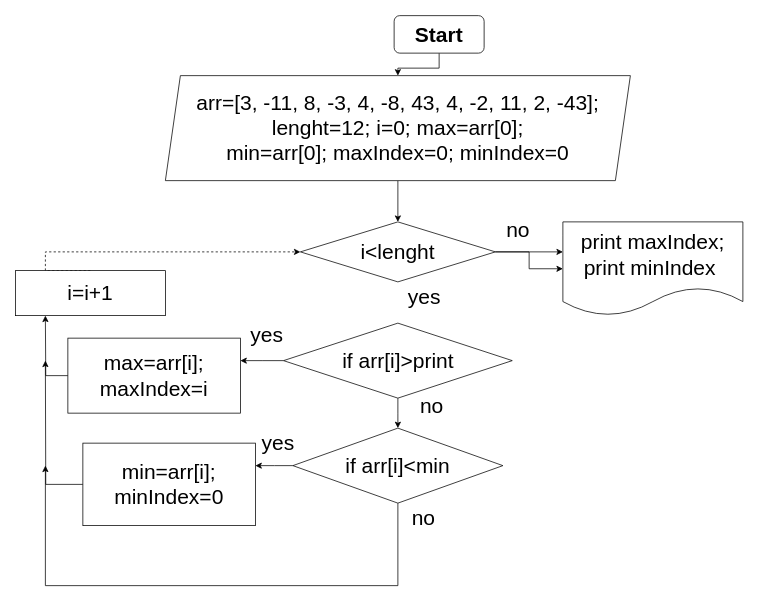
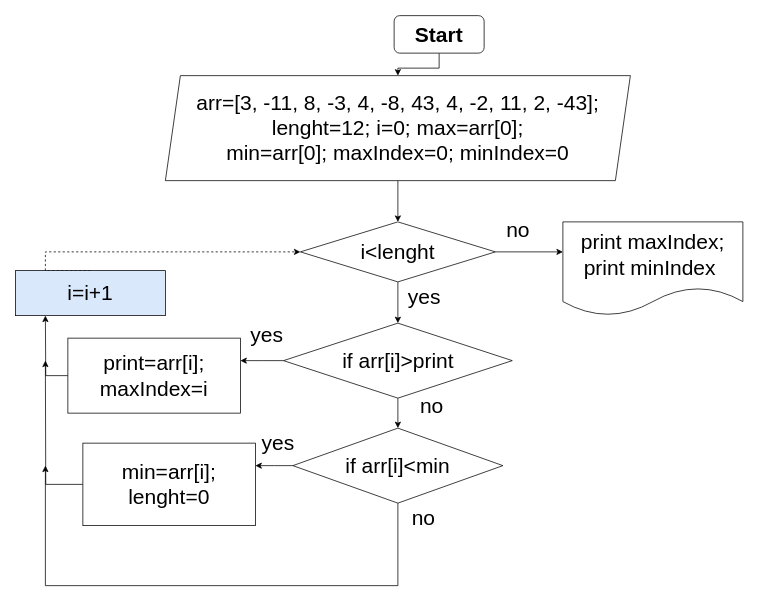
  <mxCell id="0" />
  <mxCell id="1" parent="0" />
  <mxCell id="2" style="edgeStyle=orthogonalEdgeStyle;rounded=0;orthogonalLoop=1;jettySize=auto;html=1;fontSize=28;" edge="1" parent="1" source="3" target="5"><mxGeometry relative="1" as="geometry"><mxPoint x="530" y="100" as="targetPoint" /></mxGeometry></mxCell>
  <mxCell id="3" value="&lt;font style=&quot;font-size: 28px;&quot;&gt;&lt;b&gt;Start&lt;/b&gt;&lt;/font&gt;" style="rounded=1;whiteSpace=wrap;html=1;" vertex="1" parent="1"><mxGeometry x="525" y="20" width="120" height="50" as="geometry" /></mxCell>
  <mxCell id="4" style="edgeStyle=orthogonalEdgeStyle;rounded=0;orthogonalLoop=1;jettySize=auto;html=1;fontSize=28;entryX=0.5;entryY=0;entryDx=0;entryDy=0;" edge="1" parent="1" source="5" target="8"><mxGeometry relative="1" as="geometry"><mxPoint x="530" y="300" as="targetPoint" /></mxGeometry></mxCell>
  <mxCell id="5" value="arr=[3, -11, 8, -3, 4, -8, 43, 4, -2, 11, 2, -43];&lt;br&gt;lenght=12; i=0; max=arr[0];&lt;br&gt;min=arr[0]; maxIndex=0; minIndex=0" style="shape=parallelogram;perimeter=parallelogramPerimeter;whiteSpace=wrap;html=1;fixedSize=1;fontSize=28;" vertex="1" parent="1"><mxGeometry x="220" y="100" width="620" height="140" as="geometry" /></mxCell>
  <mxCell id="6" style="edgeStyle=orthogonalEdgeStyle;rounded=0;orthogonalLoop=1;jettySize=auto;html=1;fontSize=28;" edge="1" parent="1" source="8"><mxGeometry relative="1" as="geometry"><mxPoint x="750" y="335" as="targetPoint" /></mxGeometry></mxCell>
- <mxCell id="7" style="edgeStyle=orthogonalEdgeStyle;rounded=0;orthogonalLoop=1;jettySize=auto;html=1;fontSize=28;" edge="1" parent="1" source="8" target="10"><mxGeometry relative="1" as="geometry"><mxPoint x="530" y="445" as="targetPoint" /></mxGeometry></mxCell>
+ <mxCell id="7" style="edgeStyle=orthogonalEdgeStyle;rounded=0;orthogonalLoop=1;jettySize=auto;html=1;fontSize=28;entryX=0.5;entryY=0;entryDx=0;entryDy=0;" edge="1" parent="1" source="8" target="14"><mxGeometry relative="1" as="geometry"><mxPoint x="530" y="445" as="targetPoint" /></mxGeometry></mxCell>
  <mxCell id="8" value="i&amp;lt;lenght" style="rhombus;whiteSpace=wrap;html=1;fontSize=28;" vertex="1" parent="1"><mxGeometry x="400" y="295" width="260" height="80" as="geometry" /></mxCell>
  <mxCell id="9" value="no" style="text;html=1;align=center;verticalAlign=middle;resizable=0;points=[];autosize=1;strokeColor=none;fillColor=none;fontSize=28;" vertex="1" parent="1"><mxGeometry x="665" y="280" width="50" height="50" as="geometry" /></mxCell>
  <mxCell id="10" value="print maxIndex;&lt;br&gt;print minIndex&amp;nbsp;" style="shape=document;whiteSpace=wrap;html=1;boundedLbl=1;fontSize=28;" vertex="1" parent="1"><mxGeometry x="750" y="295" width="240" height="125" as="geometry" /></mxCell>
  <mxCell id="11" value="yes" style="text;html=1;align=center;verticalAlign=middle;resizable=0;points=[];autosize=1;strokeColor=none;fillColor=none;fontSize=28;" vertex="1" parent="1"><mxGeometry x="530" y="370" width="70" height="50" as="geometry" /></mxCell>
  <mxCell id="12" style="edgeStyle=orthogonalEdgeStyle;rounded=0;orthogonalLoop=1;jettySize=auto;html=1;fontSize=28;" edge="1" parent="1" source="14"><mxGeometry relative="1" as="geometry"><mxPoint x="320" y="480" as="targetPoint" /><Array as="points"><mxPoint x="350" y="480" /></Array></mxGeometry></mxCell>
  <mxCell id="13" style="edgeStyle=orthogonalEdgeStyle;rounded=0;orthogonalLoop=1;jettySize=auto;html=1;entryX=0.5;entryY=0;entryDx=0;entryDy=0;fontSize=28;" edge="1" parent="1" source="14"><mxGeometry relative="1" as="geometry"><mxPoint x="530" y="570" as="targetPoint" /></mxGeometry></mxCell>
  <mxCell id="14" value="if arr[i]&amp;gt;print" style="rhombus;whiteSpace=wrap;html=1;fontSize=28;" vertex="1" parent="1"><mxGeometry x="377.5" y="430" width="305" height="100" as="geometry" /></mxCell>
  <mxCell id="15" value="yes" style="text;html=1;align=center;verticalAlign=middle;resizable=0;points=[];autosize=1;strokeColor=none;fillColor=none;fontSize=28;" vertex="1" parent="1"><mxGeometry x="320" y="420" width="70" height="50" as="geometry" /></mxCell>
  <mxCell id="16" style="edgeStyle=orthogonalEdgeStyle;rounded=0;orthogonalLoop=1;jettySize=auto;html=1;entryX=0;entryY=0.5;entryDx=0;entryDy=0;fontSize=28;exitX=0.5;exitY=0;exitDx=0;exitDy=0;dashed=1;" edge="1" parent="1" source="21" target="8"><mxGeometry relative="1" as="geometry"><mxPoint x="270" y="420" as="sourcePoint" /><Array as="points"><mxPoint x="60" y="360" /><mxPoint x="60" y="335" /></Array></mxGeometry></mxCell>
  <mxCell id="17" value="no" style="text;html=1;align=center;verticalAlign=middle;resizable=0;points=[];autosize=1;strokeColor=none;fillColor=none;fontSize=28;" vertex="1" parent="1"><mxGeometry x="550" y="515" width="50" height="50" as="geometry" /></mxCell>
  <mxCell id="18" style="edgeStyle=orthogonalEdgeStyle;rounded=0;orthogonalLoop=1;jettySize=auto;html=1;fontSize=28;" edge="1" parent="1" source="20"><mxGeometry relative="1" as="geometry"><mxPoint x="340" y="620" as="targetPoint" /></mxGeometry></mxCell>
  <mxCell id="19" style="edgeStyle=orthogonalEdgeStyle;rounded=0;orthogonalLoop=1;jettySize=auto;html=1;fontSize=28;exitX=0.5;exitY=1;exitDx=0;exitDy=0;" edge="1" parent="1" source="20"><mxGeometry relative="1" as="geometry"><mxPoint x="60" y="620" as="targetPoint" /><Array as="points"><mxPoint x="530" y="780" /><mxPoint x="60" y="780" /></Array></mxGeometry></mxCell>
  <mxCell id="20" value="if arr[i]&amp;lt;min" style="rhombus;whiteSpace=wrap;html=1;fontSize=28;" vertex="1" parent="1"><mxGeometry x="390" y="570" width="280" height="100" as="geometry" /></mxCell>
- <mxCell id="21" value="i=i+1" style="rounded=0;whiteSpace=wrap;html=1;fontSize=28;" vertex="1" parent="1"><mxGeometry x="20" y="360" width="200" height="60" as="geometry" /></mxCell>
+ <mxCell id="21" value="i=i+1" style="rounded=0;whiteSpace=wrap;html=1;fontSize=28;fillColor=#dae8fc;" vertex="1" parent="1"><mxGeometry x="20" y="360" width="200" height="60" as="geometry" /></mxCell>
  <mxCell id="22" style="edgeStyle=orthogonalEdgeStyle;rounded=0;orthogonalLoop=1;jettySize=auto;html=1;fontSize=28;exitX=0;exitY=0.5;exitDx=0;exitDy=0;" edge="1" parent="1" source="23"><mxGeometry relative="1" as="geometry"><mxPoint x="60" y="420" as="targetPoint" /></mxGeometry></mxCell>
- <mxCell id="23" value="max=arr[i];&lt;br&gt;maxIndex=i" style="rounded=0;whiteSpace=wrap;html=1;fontSize=28;" vertex="1" parent="1"><mxGeometry x="90" y="450" width="230" height="100" as="geometry" /></mxCell>
+ <mxCell id="23" value="print=arr[i];&lt;br&gt;maxIndex=i" style="rounded=0;whiteSpace=wrap;html=1;fontSize=28;" vertex="1" parent="1"><mxGeometry x="90" y="450" width="230" height="100" as="geometry" /></mxCell>
  <mxCell id="24" value="yes" style="text;html=1;align=center;verticalAlign=middle;resizable=0;points=[];autosize=1;strokeColor=none;fillColor=none;fontSize=28;" vertex="1" parent="1"><mxGeometry x="335" y="565" width="70" height="50" as="geometry" /></mxCell>
  <mxCell id="25" style="edgeStyle=orthogonalEdgeStyle;rounded=0;orthogonalLoop=1;jettySize=auto;html=1;fontSize=28;" edge="1" parent="1" source="26"><mxGeometry relative="1" as="geometry"><mxPoint x="60" y="480" as="targetPoint" /></mxGeometry></mxCell>
- <mxCell id="26" value="min=arr[i];&lt;br&gt;minIndex=0" style="rounded=0;whiteSpace=wrap;html=1;fontSize=28;" vertex="1" parent="1"><mxGeometry x="110" y="590" width="230" height="110" as="geometry" /></mxCell>
+ <mxCell id="26" value="min=arr[i];&lt;br&gt;lenght=0" style="rounded=0;whiteSpace=wrap;html=1;fontSize=28;" vertex="1" parent="1"><mxGeometry x="110" y="590" width="230" height="110" as="geometry" /></mxCell>
  <mxCell id="27" value="no" style="text;html=1;align=center;verticalAlign=middle;resizable=0;points=[];autosize=1;strokeColor=none;fillColor=none;fontSize=28;" vertex="1" parent="1"><mxGeometry x="539" y="665" width="50" height="50" as="geometry" /></mxCell>
